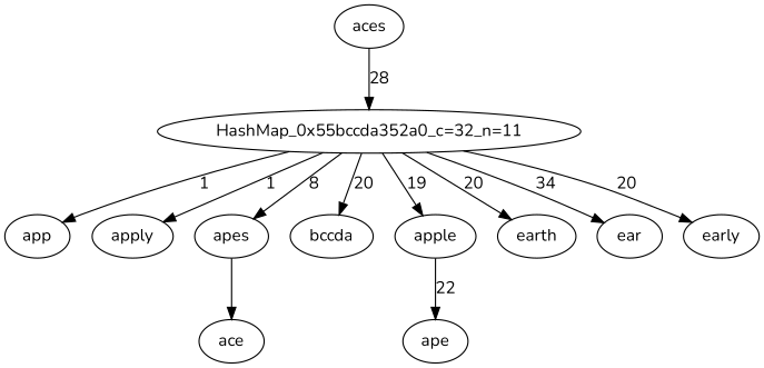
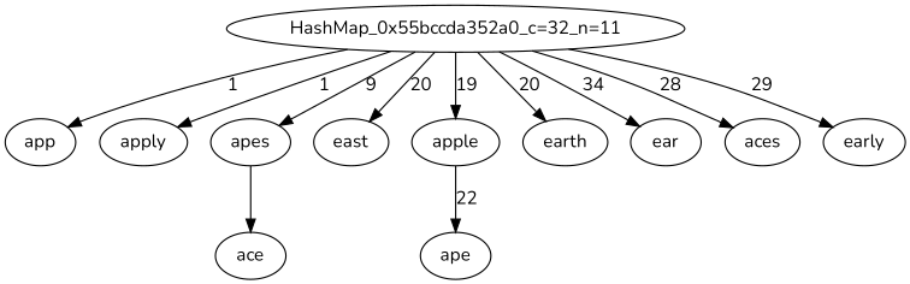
  digraph {
    fontname=Nunito
    node [fontname=Nunito]
    edge [fontname=Nunito]
    "HashMap_0x55bccda352a0_c=32_n=11"
    app
    apply
    apes
-   east [label=bccda]
+   east
    apple
    earth
    ear
    aces
    early
    ace
    ape
    "HashMap_0x55bccda352a0_c=32_n=11" -> app [label=1]
    "HashMap_0x55bccda352a0_c=32_n=11" -> apply [label=1]
-   "HashMap_0x55bccda352a0_c=32_n=11" -> apes [label=8]
+   "HashMap_0x55bccda352a0_c=32_n=11" -> apes [label=9]
    "HashMap_0x55bccda352a0_c=32_n=11" -> east [label=20]
    "HashMap_0x55bccda352a0_c=32_n=11" -> apple [label=19]
    "HashMap_0x55bccda352a0_c=32_n=11" -> earth [label=20]
    "HashMap_0x55bccda352a0_c=32_n=11" -> ear [label=34]
-   aces -> "HashMap_0x55bccda352a0_c=32_n=11" [label=28]
-   "HashMap_0x55bccda352a0_c=32_n=11" -> early [label=20]
+   "HashMap_0x55bccda352a0_c=32_n=11" -> aces [label=28]
+   "HashMap_0x55bccda352a0_c=32_n=11" -> early [label=29]
    apes -> ace
    apple -> ape [label=22]
  }
